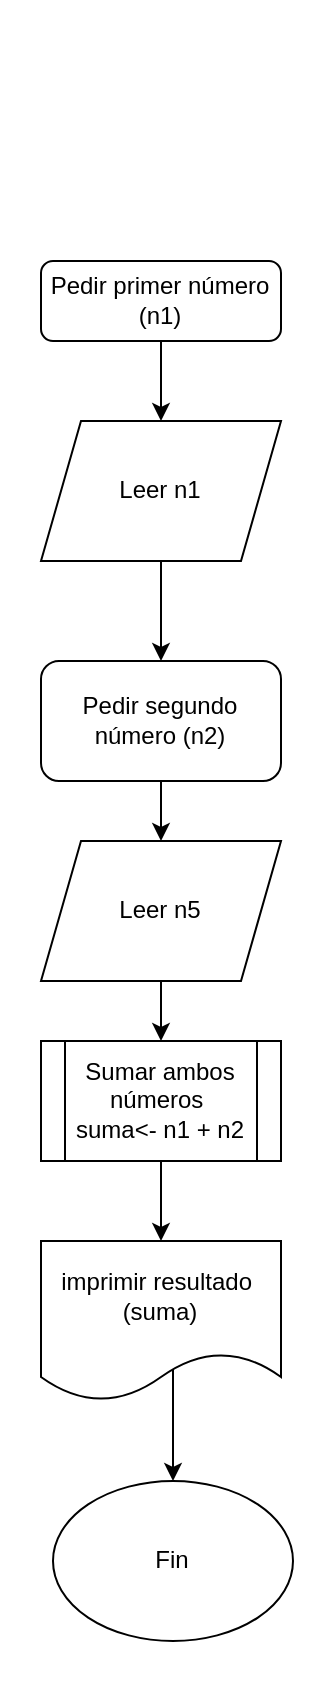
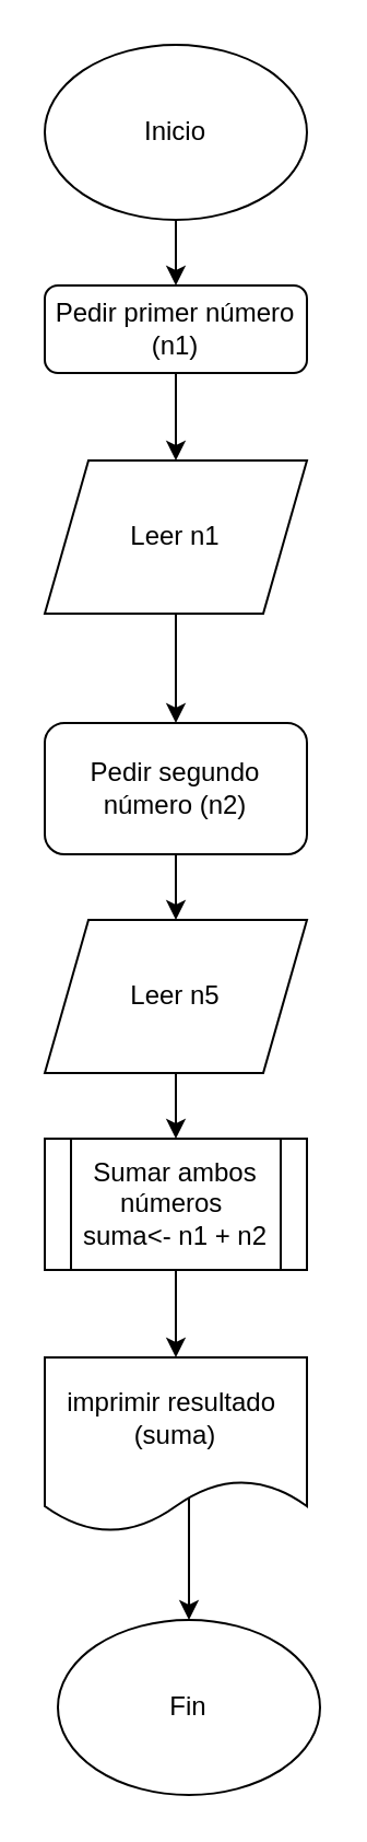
  <mxCell id="0" />
  <mxCell id="1" parent="0" />
  <mxCell id="2" value="" style="edgeStyle=orthogonalEdgeStyle;rounded=0;orthogonalLoop=1;jettySize=auto;html=1;entryX=0.5;entryY=0;entryDx=0;entryDy=0;" parent="1" source="3" target="14" edge="1"><mxGeometry relative="1" as="geometry" /></mxCell>
  <mxCell id="3" value="Pedir primer número&lt;div&gt;(n1)&lt;/div&gt;" style="rounded=1;whiteSpace=wrap;html=1;fontSize=12;glass=0;strokeWidth=1;shadow=0;" parent="1" vertex="1"><mxGeometry x="20" y="130" width="120" height="40" as="geometry" /></mxCell>
  <mxCell id="4" style="edgeStyle=orthogonalEdgeStyle;rounded=0;orthogonalLoop=1;jettySize=auto;html=1;exitX=0.5;exitY=1;exitDx=0;exitDy=0;entryX=0.5;entryY=0;entryDx=0;entryDy=0;" parent="1" source="5" target="16" edge="1"><mxGeometry relative="1" as="geometry" /></mxCell>
  <mxCell id="5" value="Pedir segundo número (n2)" style="whiteSpace=wrap;html=1;rounded=1;glass=0;strokeWidth=1;shadow=0;" parent="1" vertex="1"><mxGeometry x="20" y="330" width="120" height="60" as="geometry" /></mxCell>
  <mxCell id="6" style="edgeStyle=orthogonalEdgeStyle;rounded=0;orthogonalLoop=1;jettySize=auto;html=1;exitX=0.5;exitY=1;exitDx=0;exitDy=0;entryX=0.5;entryY=0;entryDx=0;entryDy=0;" parent="1" source="7" target="9" edge="1"><mxGeometry relative="1" as="geometry" /></mxCell>
  <mxCell id="7" value="Sumar ambos números&amp;nbsp;&lt;div&gt;suma&amp;lt;- n1 + n2&lt;/div&gt;" style="shape=process;whiteSpace=wrap;html=1;backgroundOutline=1;" parent="1" vertex="1"><mxGeometry x="20" y="520" width="120" height="60" as="geometry" /></mxCell>
  <mxCell id="8" style="edgeStyle=orthogonalEdgeStyle;rounded=0;orthogonalLoop=1;jettySize=auto;html=1;entryX=0.5;entryY=0;entryDx=0;entryDy=0;exitX=0.55;exitY=0.75;exitDx=0;exitDy=0;exitPerimeter=0;" parent="1" source="9" target="12" edge="1"><mxGeometry relative="1" as="geometry" /></mxCell>
  <mxCell id="9" value="imprimir resultado&amp;nbsp;&lt;div&gt;(suma)&lt;/div&gt;" style="shape=document;whiteSpace=wrap;html=1;boundedLbl=1;" parent="1" vertex="1"><mxGeometry x="20" y="620" width="120" height="80" as="geometry" /></mxCell>
+ <mxCell id="10" style="edgeStyle=orthogonalEdgeStyle;rounded=0;orthogonalLoop=1;jettySize=auto;html=1;exitX=0.5;exitY=1;exitDx=0;exitDy=0;entryX=0.5;entryY=0;entryDx=0;entryDy=0;" parent="1" source="11" target="3" edge="1"><mxGeometry relative="1" as="geometry" /></mxCell>
+ <mxCell id="11" value="Inicio" style="ellipse;whiteSpace=wrap;html=1;" parent="1" vertex="1"><mxGeometry x="20" y="20" width="120" height="80" as="geometry" /></mxCell>
  <mxCell id="12" value="Fin" style="ellipse;whiteSpace=wrap;html=1;" parent="1" vertex="1"><mxGeometry x="26" y="740" width="120" height="80" as="geometry" /></mxCell>
  <mxCell id="13" style="edgeStyle=orthogonalEdgeStyle;rounded=0;orthogonalLoop=1;jettySize=auto;html=1;entryX=0.5;entryY=0;entryDx=0;entryDy=0;" edge="1" parent="1" source="14" target="5"><mxGeometry relative="1" as="geometry" /></mxCell>
  <mxCell id="14" value="Leer n1" style="shape=parallelogram;perimeter=parallelogramPerimeter;whiteSpace=wrap;html=1;fixedSize=1;" vertex="1" parent="1"><mxGeometry x="20" y="210" width="120" height="70" as="geometry" /></mxCell>
  <mxCell id="15" style="edgeStyle=orthogonalEdgeStyle;rounded=0;orthogonalLoop=1;jettySize=auto;html=1;entryX=0.5;entryY=0;entryDx=0;entryDy=0;" edge="1" parent="1" source="16" target="7"><mxGeometry relative="1" as="geometry" /></mxCell>
  <mxCell id="16" value="Leer n5" style="shape=parallelogram;perimeter=parallelogramPerimeter;whiteSpace=wrap;html=1;fixedSize=1;" vertex="1" parent="1"><mxGeometry x="20" y="420" width="120" height="70" as="geometry" /></mxCell>
